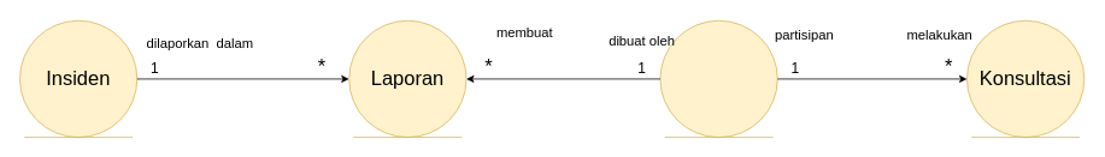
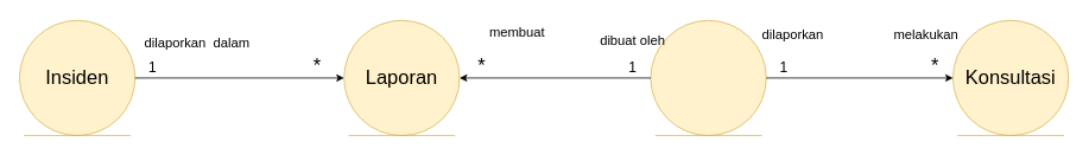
  <mxCell id="0" />
  <mxCell id="1" parent="0" />
  <mxCell id="2" value="" style="ellipse;whiteSpace=wrap;html=1;aspect=fixed;fillColor=#fff2cc;strokeColor=#d6b656;" vertex="1" parent="1"><mxGeometry x="20" y="22.57" width="130" height="130" as="geometry" /></mxCell>
  <mxCell id="3" value="" style="endArrow=none;html=1;rounded=0;fillColor=#fff2cc;strokeColor=#d6b656;" edge="1" parent="1"><mxGeometry width="50" height="50" relative="1" as="geometry"><mxPoint x="25" y="152.57" as="sourcePoint" /><mxPoint x="145" y="152.57" as="targetPoint" /></mxGeometry></mxCell>
  <mxCell id="4" value="Insiden" style="text;html=1;align=center;verticalAlign=middle;whiteSpace=wrap;rounded=0;fontSize=22;" vertex="1" parent="1"><mxGeometry x="55" y="72.57" width="60" height="30" as="geometry" /></mxCell>
  <mxCell id="5" value="" style="ellipse;whiteSpace=wrap;html=1;aspect=fixed;fillColor=#fff2cc;strokeColor=#d6b656;" vertex="1" parent="1"><mxGeometry x="385" y="22.57" width="130" height="130" as="geometry" /></mxCell>
  <mxCell id="6" value="" style="endArrow=none;html=1;rounded=0;fillColor=#fff2cc;strokeColor=#d6b656;" edge="1" parent="1"><mxGeometry width="50" height="50" relative="1" as="geometry"><mxPoint x="390" y="152.57" as="sourcePoint" /><mxPoint x="510" y="152.57" as="targetPoint" /></mxGeometry></mxCell>
  <mxCell id="7" value="Laporan" style="text;html=1;align=center;verticalAlign=middle;whiteSpace=wrap;rounded=0;fontSize=22;" vertex="1" parent="1"><mxGeometry x="420" y="72.57" width="60" height="30" as="geometry" /></mxCell>
  <mxCell id="8" value="" style="ellipse;whiteSpace=wrap;html=1;aspect=fixed;fillColor=#fff2cc;strokeColor=#d6b656;" vertex="1" parent="1"><mxGeometry x="730" y="22.57" width="130" height="130" as="geometry" /></mxCell>
  <mxCell id="9" value="" style="endArrow=none;html=1;rounded=0;fillColor=#fff2cc;strokeColor=#d6b656;" edge="1" parent="1"><mxGeometry width="50" height="50" relative="1" as="geometry"><mxPoint x="735" y="152.57" as="sourcePoint" /><mxPoint x="855" y="152.57" as="targetPoint" /></mxGeometry></mxCell>
  <mxCell id="10" value="" style="ellipse;whiteSpace=wrap;html=1;aspect=fixed;fillColor=#fff2cc;strokeColor=#d6b656;" vertex="1" parent="1"><mxGeometry x="1070" y="22.57" width="130" height="130" as="geometry" /></mxCell>
  <mxCell id="11" value="" style="endArrow=none;html=1;rounded=0;fillColor=#fff2cc;strokeColor=#d6b656;" edge="1" parent="1"><mxGeometry width="50" height="50" relative="1" as="geometry"><mxPoint x="1075" y="152.57" as="sourcePoint" /><mxPoint x="1195" y="152.57" as="targetPoint" /></mxGeometry></mxCell>
  <mxCell id="12" value="Konsultasi" style="text;html=1;align=center;verticalAlign=middle;whiteSpace=wrap;rounded=0;fontSize=22;" vertex="1" parent="1"><mxGeometry x="1105" y="72.57" width="60" height="30" as="geometry" /></mxCell>
  <mxCell id="13" value="" style="endArrow=classic;html=1;rounded=0;exitX=1;exitY=0.5;exitDx=0;exitDy=0;entryX=0;entryY=0.5;entryDx=0;entryDy=0;" edge="1" parent="1" source="2" target="5"><mxGeometry width="50" height="50" relative="1" as="geometry"><mxPoint x="390" y="180" as="sourcePoint" /><mxPoint x="440" y="130" as="targetPoint" /></mxGeometry></mxCell>
  <mxCell id="14" value="" style="endArrow=classic;html=1;rounded=0;exitX=0;exitY=0.5;exitDx=0;exitDy=0;entryX=1;entryY=0.5;entryDx=0;entryDy=0;" edge="1" parent="1" source="8" target="5"><mxGeometry width="50" height="50" relative="1" as="geometry"><mxPoint x="390" y="180" as="sourcePoint" /><mxPoint x="440" y="130" as="targetPoint" /></mxGeometry></mxCell>
  <mxCell id="15" value="" style="endArrow=classic;html=1;rounded=0;exitX=1;exitY=0.5;exitDx=0;exitDy=0;entryX=0;entryY=0.5;entryDx=0;entryDy=0;" edge="1" parent="1" source="8" target="10"><mxGeometry width="50" height="50" relative="1" as="geometry"><mxPoint x="940" y="110" as="sourcePoint" /><mxPoint x="1020" y="130" as="targetPoint" /></mxGeometry></mxCell>
  <mxCell id="16" value="1" style="text;html=1;align=center;verticalAlign=middle;whiteSpace=wrap;rounded=0;fontSize=16;" vertex="1" parent="1"><mxGeometry x="140" y="60" width="60" height="30" as="geometry" /></mxCell>
  <mxCell id="17" value="1" style="text;html=1;align=center;verticalAlign=middle;whiteSpace=wrap;rounded=0;fontSize=16;" vertex="1" parent="1"><mxGeometry x="680" y="60" width="60" height="30" as="geometry" /></mxCell>
  <mxCell id="18" value="1" style="text;html=1;align=center;verticalAlign=middle;whiteSpace=wrap;rounded=0;fontSize=16;" vertex="1" parent="1"><mxGeometry x="850" y="60" width="60" height="30" as="geometry" /></mxCell>
  <mxCell id="19" value="*" style="text;html=1;align=center;verticalAlign=middle;whiteSpace=wrap;rounded=0;fontSize=22;" vertex="1" parent="1"><mxGeometry x="325" y="60" width="60" height="30" as="geometry" /></mxCell>
  <mxCell id="20" value="*" style="text;html=1;align=center;verticalAlign=middle;whiteSpace=wrap;rounded=0;fontSize=22;" vertex="1" parent="1"><mxGeometry x="510" y="60" width="60" height="30" as="geometry" /></mxCell>
  <mxCell id="21" value="*" style="text;html=1;align=center;verticalAlign=middle;whiteSpace=wrap;rounded=0;fontSize=22;" vertex="1" parent="1"><mxGeometry x="1020" y="60" width="60" height="30" as="geometry" /></mxCell>
- <mxCell id="22" value="&lt;div style=&quot;font-size: 15px;&quot;&gt;partisipan&lt;/div&gt;" style="text;html=1;align=center;verticalAlign=middle;whiteSpace=wrap;rounded=0;fontSize=15;" vertex="1" parent="1"><mxGeometry x="860" y="22.57" width="60" height="30" as="geometry" /></mxCell>
+ <mxCell id="22" value="&lt;div style=&quot;font-size: 15px;&quot;&gt;dilaporkan&lt;/div&gt;" style="text;html=1;align=center;verticalAlign=middle;whiteSpace=wrap;rounded=0;fontSize=15;" vertex="1" parent="1"><mxGeometry x="860" y="22.57" width="60" height="30" as="geometry" /></mxCell>
  <mxCell id="23" value="melakukan" style="text;html=1;align=center;verticalAlign=middle;whiteSpace=wrap;rounded=0;fontSize=15;" vertex="1" parent="1"><mxGeometry x="1010" y="22.57" width="60" height="30" as="geometry" /></mxCell>
  <mxCell id="24" value="membuat" style="text;html=1;align=center;verticalAlign=middle;whiteSpace=wrap;rounded=0;fontSize=15;" vertex="1" parent="1"><mxGeometry x="550" y="20" width="60" height="30" as="geometry" /></mxCell>
  <mxCell id="25" value="dilaporkan&amp;nbsp; dalam" style="text;html=1;align=center;verticalAlign=middle;whiteSpace=wrap;rounded=0;fontSize=15;" vertex="1" parent="1"><mxGeometry x="150" y="32.57" width="140" height="30" as="geometry" /></mxCell>
  <mxCell id="26" value="dibuat oleh" style="text;html=1;align=center;verticalAlign=middle;whiteSpace=wrap;rounded=0;fontSize=15;" vertex="1" parent="1"><mxGeometry x="665" y="30" width="90" height="30" as="geometry" /></mxCell>
